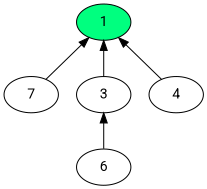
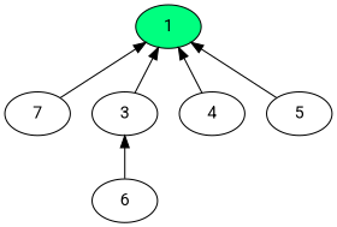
  digraph {
    fontname=Roboto
    rankdir=BT
    node [fontname=Roboto]
    edge [fontname=Roboto]
    1 [fillcolor="#00FF7F" rank=source style=filled]
    n2 [label=7]
    3
    4
+   5
    6
    n2 -> 1
    3 -> 1
    4 -> 1
+   5 -> 1
    6 -> 3
  }
